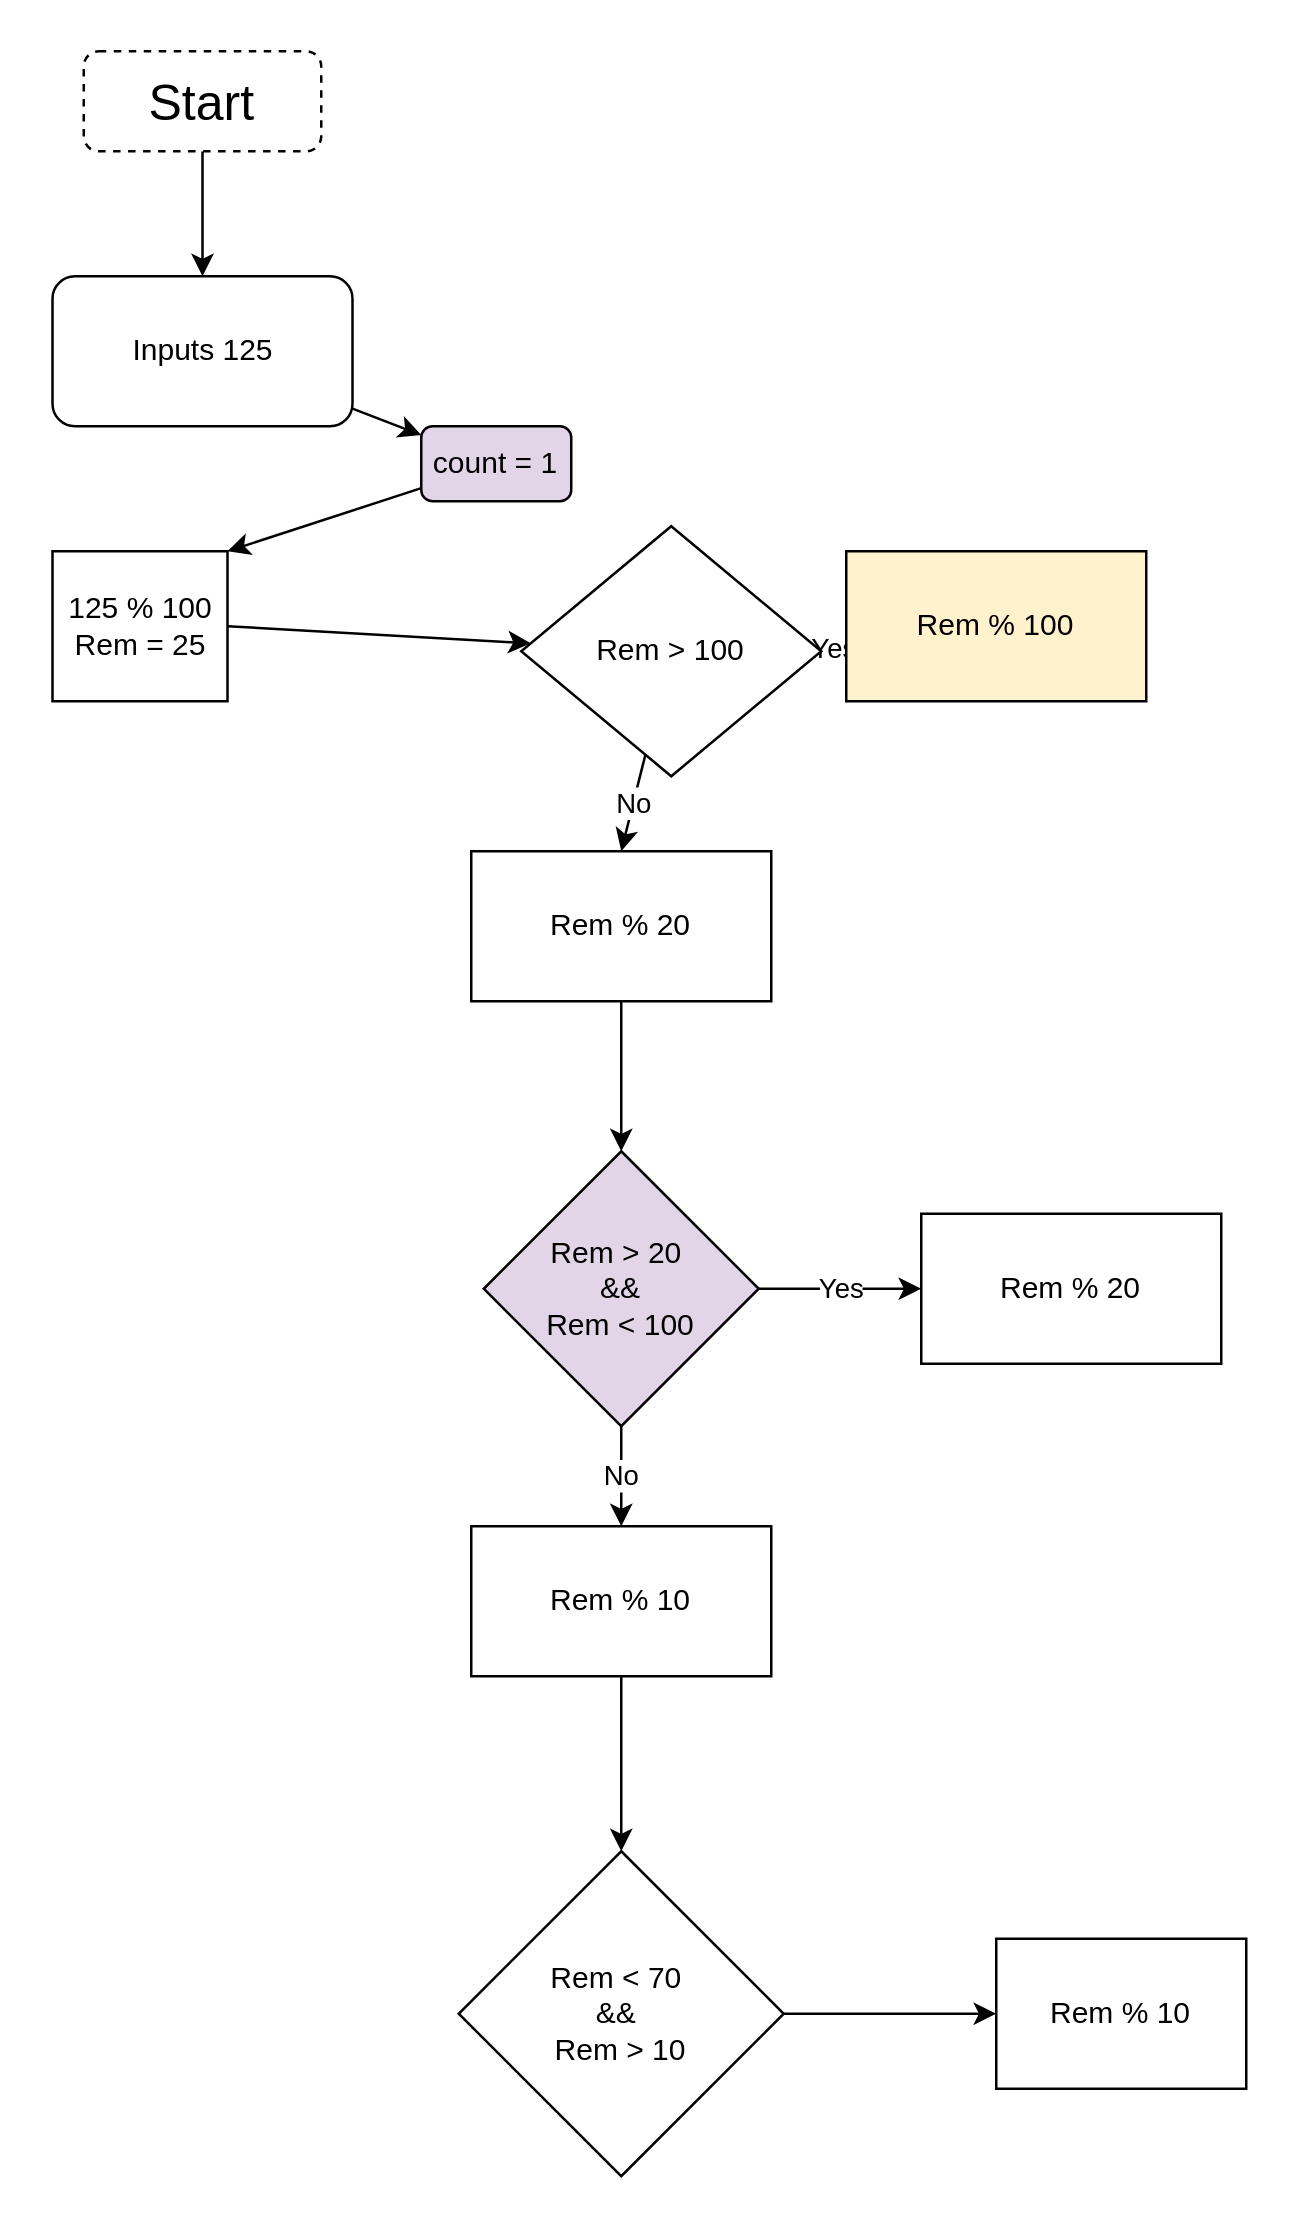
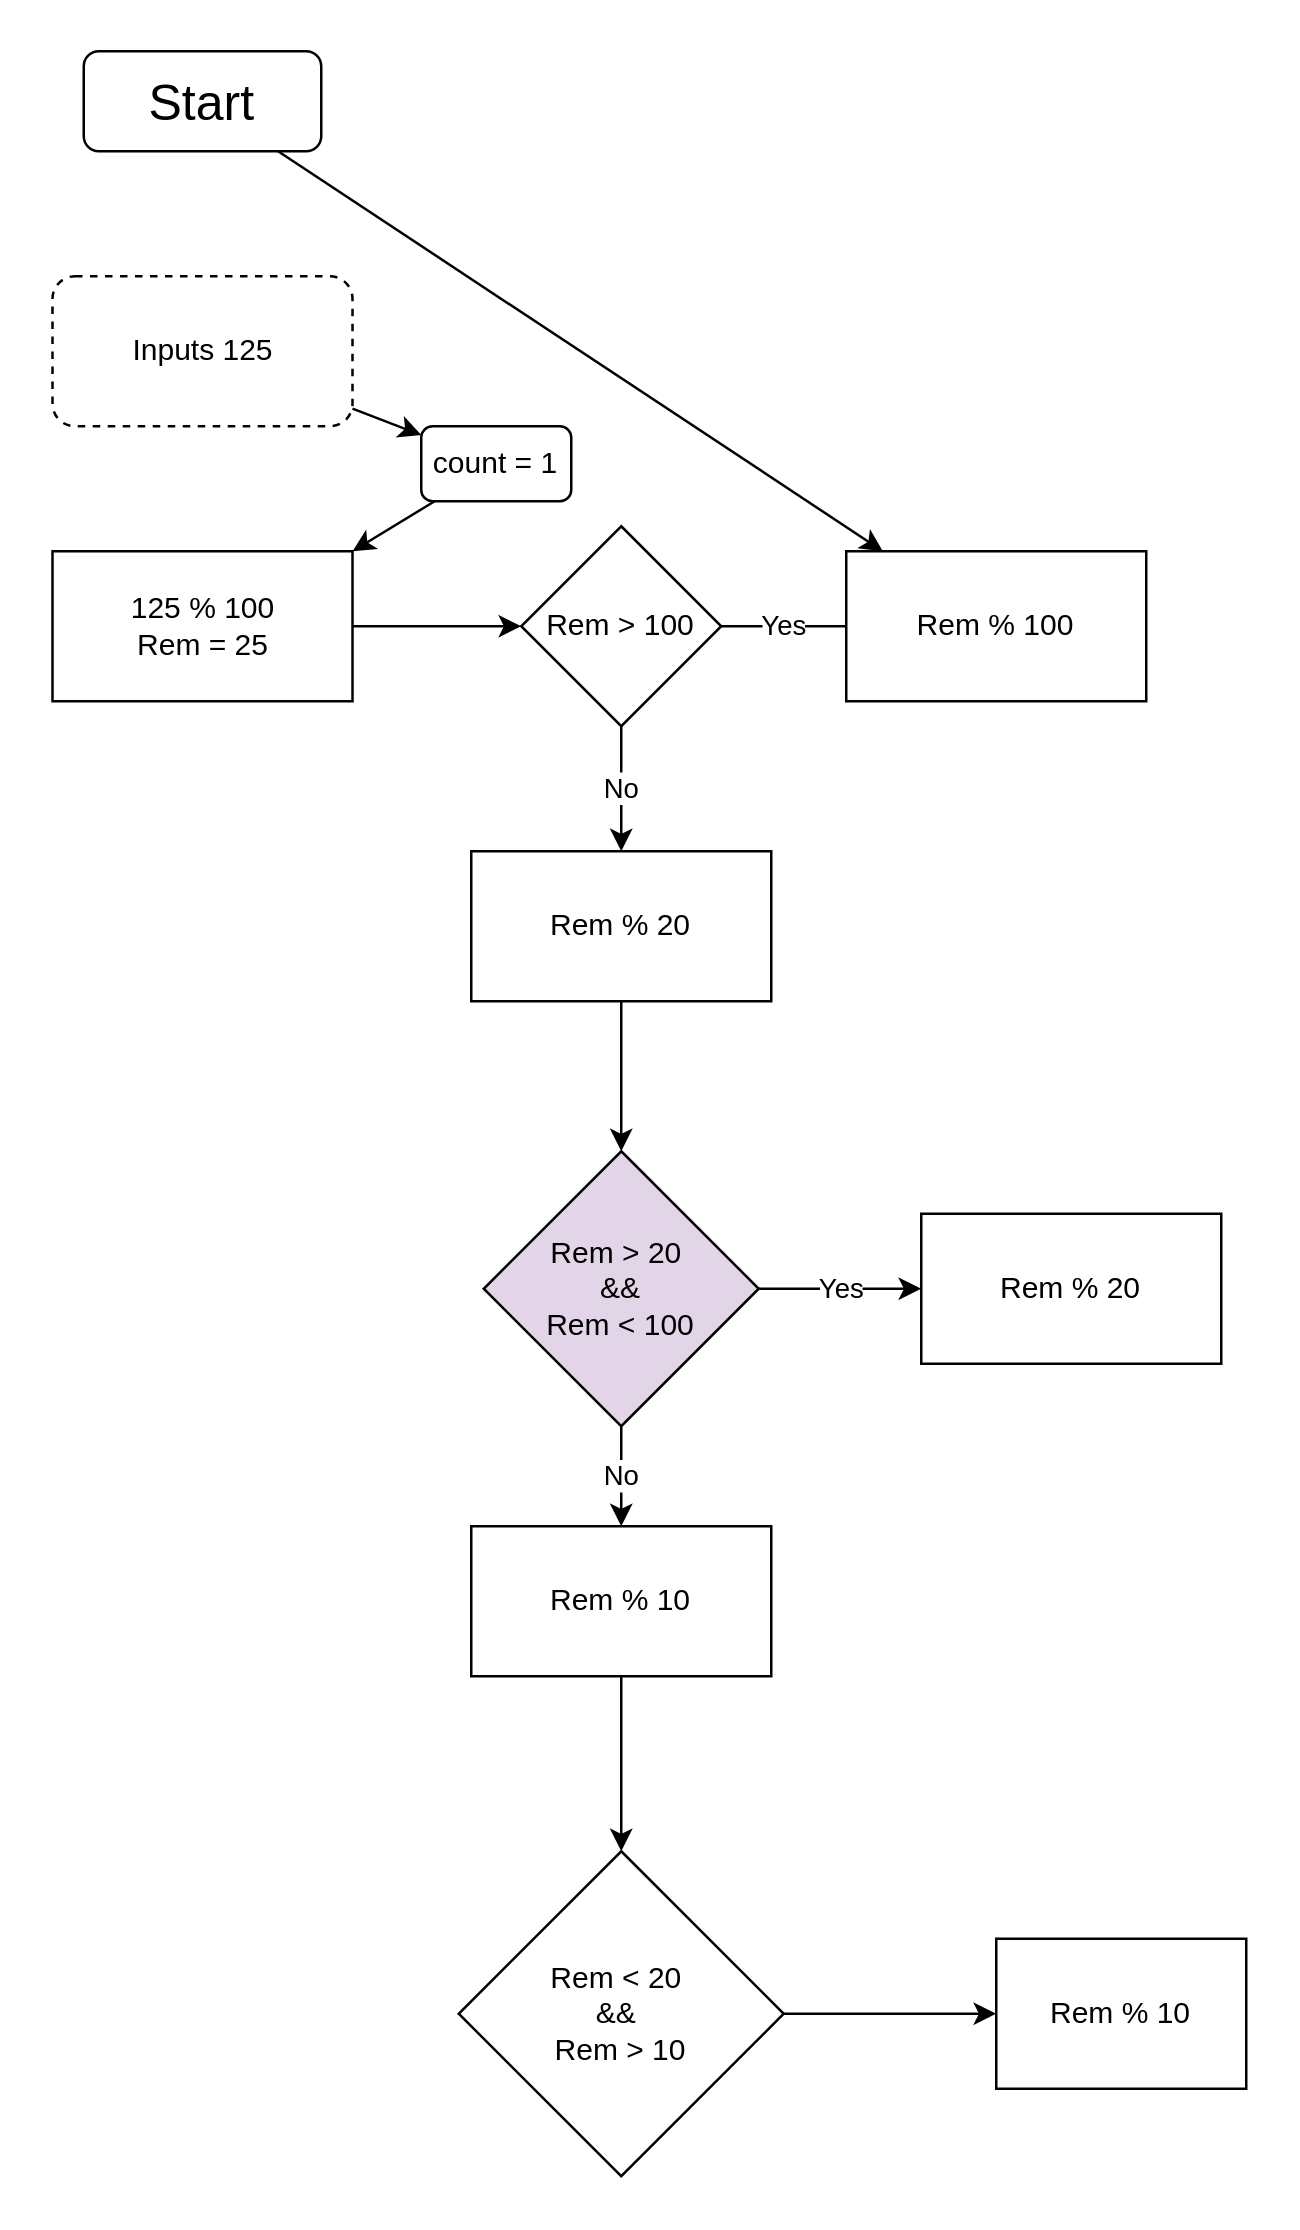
  <mxCell id="0" />
  <mxCell id="1" parent="0" />
- <mxCell id="2" style="edgeStyle=none;html=1;entryX=0.5;entryY=0;entryDx=0;entryDy=0;" edge="1" parent="1" source="3" target="5"><mxGeometry relative="1" as="geometry" /></mxCell>
- <mxCell id="3" value="&lt;font style=&quot;font-size: 20px;&quot;&gt;Start&lt;/font&gt;" style="rounded=1;whiteSpace=wrap;html=1;dashed=1;" vertex="1" parent="1"><mxGeometry x="33" y="20" width="95" height="40" as="geometry" /></mxCell>
+ <mxCell id="2" style="edgeStyle=none;html=1;" edge="1" parent="1" source="3" target="13"><mxGeometry relative="1" as="geometry" /></mxCell>
+ <mxCell id="3" value="&lt;font style=&quot;font-size: 20px;&quot;&gt;Start&lt;/font&gt;" style="rounded=1;whiteSpace=wrap;html=1;" vertex="1" parent="1"><mxGeometry x="33" y="20" width="95" height="40" as="geometry" /></mxCell>
  <mxCell id="4" style="edgeStyle=none;html=1;" edge="1" parent="1" source="5" target="12"><mxGeometry relative="1" as="geometry" /></mxCell>
- <mxCell id="5" value="Inputs 125" style="rounded=1;whiteSpace=wrap;html=1;" vertex="1" parent="1"><mxGeometry x="20.5" y="110" width="120" height="60" as="geometry" /></mxCell>
+ <mxCell id="5" value="Inputs 125" style="rounded=1;whiteSpace=wrap;html=1;dashed=1;" vertex="1" parent="1"><mxGeometry x="20.5" y="110" width="120" height="60" as="geometry" /></mxCell>
  <mxCell id="6" style="edgeStyle=none;html=1;exitX=1;exitY=0.5;exitDx=0;exitDy=0;" edge="1" parent="1" source="7" target="10"><mxGeometry relative="1" as="geometry" /></mxCell>
- <mxCell id="7" value="125 % 100&lt;br&gt;Rem = 25" style="rounded=0;whiteSpace=wrap;html=1;" vertex="1" parent="1"><mxGeometry x="20.5" y="220" width="70" height="60" as="geometry" /></mxCell>
+ <mxCell id="7" value="125 % 100&lt;br&gt;Rem = 25" style="rounded=0;whiteSpace=wrap;html=1;" vertex="1" parent="1"><mxGeometry x="20.5" y="220" width="120" height="60" as="geometry" /></mxCell>
  <mxCell id="8" value="Yes" style="edgeStyle=none;html=1;exitX=1;exitY=0.5;exitDx=0;exitDy=0;endArrow=none;" edge="1" parent="1" source="10" target="13"><mxGeometry relative="1" as="geometry"><mxPoint x="328" y="249.857" as="targetPoint" /></mxGeometry></mxCell>
  <mxCell id="9" value="No" style="edgeStyle=none;html=1;" edge="1" parent="1" source="10"><mxGeometry relative="1" as="geometry"><mxPoint x="248" y="340" as="targetPoint" /></mxGeometry></mxCell>
- <mxCell id="10" value="Rem &amp;gt; 100" style="rhombus;whiteSpace=wrap;html=1;" vertex="1" parent="1"><mxGeometry x="208" y="210" width="120" height="100" as="geometry" /></mxCell>
+ <mxCell id="10" value="Rem &amp;gt; 100" style="rhombus;whiteSpace=wrap;html=1;" vertex="1" parent="1"><mxGeometry x="208" y="210" width="80" height="80" as="geometry" /></mxCell>
  <mxCell id="11" style="edgeStyle=none;html=1;entryX=1;entryY=0;entryDx=0;entryDy=0;" edge="1" parent="1" source="12" target="7"><mxGeometry relative="1" as="geometry" /></mxCell>
- <mxCell id="12" value="count = 1" style="rounded=1;whiteSpace=wrap;html=1;fillColor=#e1d5e7;" vertex="1" parent="1"><mxGeometry x="168" y="170" width="60" height="30" as="geometry" /></mxCell>
- <mxCell id="13" value="Rem % 100" style="rounded=0;whiteSpace=wrap;html=1;fillColor=#fff2cc;" vertex="1" parent="1"><mxGeometry x="338" y="219.997" width="120" height="60" as="geometry" /></mxCell>
+ <mxCell id="12" value="count = 1" style="rounded=1;whiteSpace=wrap;html=1;" vertex="1" parent="1"><mxGeometry x="168" y="170" width="60" height="30" as="geometry" /></mxCell>
+ <mxCell id="13" value="Rem % 100" style="rounded=0;whiteSpace=wrap;html=1;" vertex="1" parent="1"><mxGeometry x="338" y="219.997" width="120" height="60" as="geometry" /></mxCell>
  <mxCell id="14" style="edgeStyle=none;html=1;" edge="1" parent="1" source="15" target="18"><mxGeometry relative="1" as="geometry"><mxPoint x="248" y="450" as="targetPoint" /></mxGeometry></mxCell>
  <mxCell id="15" value="Rem % 20" style="rounded=0;whiteSpace=wrap;html=1;" vertex="1" parent="1"><mxGeometry x="188" y="340" width="120" height="60" as="geometry" /></mxCell>
  <mxCell id="16" value="Yes" style="edgeStyle=none;html=1;" edge="1" parent="1" source="18" target="19"><mxGeometry relative="1" as="geometry"><mxPoint x="378" y="515" as="targetPoint" /></mxGeometry></mxCell>
  <mxCell id="17" value="No" style="edgeStyle=none;html=1;" edge="1" parent="1" source="18" target="21"><mxGeometry relative="1" as="geometry"><mxPoint x="248" y="640" as="targetPoint" /></mxGeometry></mxCell>
  <mxCell id="18" value="Rem &amp;gt; 20&amp;nbsp;&lt;br&gt;&amp;amp;&amp;amp;&lt;br&gt;Rem &amp;lt; 100" style="rhombus;whiteSpace=wrap;html=1;fillColor=#e1d5e7;" vertex="1" parent="1"><mxGeometry x="193" y="460" width="110" height="110" as="geometry" /></mxCell>
  <mxCell id="19" value="Rem % 20" style="rounded=0;whiteSpace=wrap;html=1;" vertex="1" parent="1"><mxGeometry x="368" y="485" width="120" height="60" as="geometry" /></mxCell>
  <mxCell id="20" style="edgeStyle=none;html=1;" edge="1" parent="1" source="21"><mxGeometry relative="1" as="geometry"><mxPoint x="248" y="740" as="targetPoint" /></mxGeometry></mxCell>
  <mxCell id="21" value="Rem % 10" style="rounded=0;whiteSpace=wrap;html=1;" vertex="1" parent="1"><mxGeometry x="188" y="610" width="120" height="60" as="geometry" /></mxCell>
  <mxCell id="22" style="edgeStyle=none;html=1;" edge="1" parent="1" source="23"><mxGeometry relative="1" as="geometry"><mxPoint x="398" y="805" as="targetPoint" /></mxGeometry></mxCell>
- <mxCell id="23" value="Rem &amp;lt; 70&amp;nbsp;&lt;br&gt;&amp;amp;&amp;amp;&amp;nbsp;&lt;br&gt;Rem &amp;gt; 10" style="rhombus;whiteSpace=wrap;html=1;" vertex="1" parent="1"><mxGeometry x="183" y="740" width="130" height="130" as="geometry" /></mxCell>
+ <mxCell id="23" value="Rem &amp;lt; 20&amp;nbsp;&lt;br&gt;&amp;amp;&amp;amp;&amp;nbsp;&lt;br&gt;Rem &amp;gt; 10" style="rhombus;whiteSpace=wrap;html=1;" vertex="1" parent="1"><mxGeometry x="183" y="740" width="130" height="130" as="geometry" /></mxCell>
  <mxCell id="24" value="Rem % 10" style="whiteSpace=wrap;html=1;" vertex="1" parent="1"><mxGeometry x="398" y="775" width="100" height="60" as="geometry" /></mxCell>
